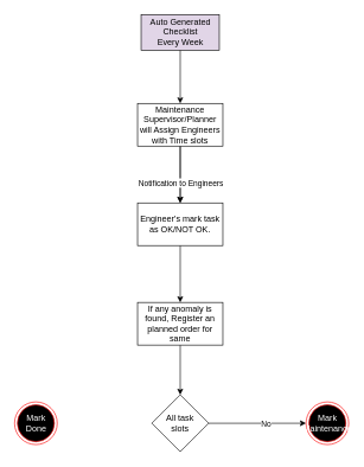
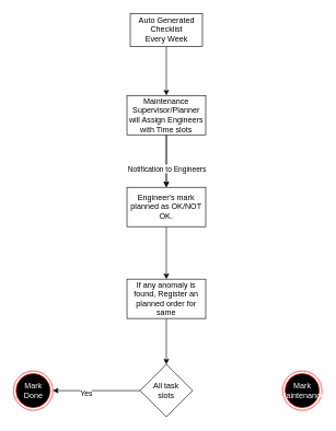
  <mxCell id="0" />
  <mxCell id="1" parent="0" />
  <mxCell id="2" value="" style="edgeStyle=none;html=1;" edge="1" parent="1" source="3" target="7"><mxGeometry relative="1" as="geometry" /></mxCell>
- <mxCell id="3" value="Auto Generated&lt;br&gt;Checklist&lt;br&gt;Every Week" style="html=1;fillColor=#e1d5e7;" vertex="1" parent="1"><mxGeometry x="198" y="20" width="110" height="50" as="geometry" /></mxCell>
+ <mxCell id="3" value="Auto Generated&lt;br&gt;Checklist&lt;br&gt;Every Week" style="html=1;" vertex="1" parent="1"><mxGeometry x="198" y="20" width="110" height="50" as="geometry" /></mxCell>
  <mxCell id="4" value="" style="edgeStyle=none;html=1;" edge="1" parent="1" source="7" target="9"><mxGeometry relative="1" as="geometry" /></mxCell>
  <mxCell id="5" value="" style="edgeStyle=none;html=1;" edge="1" parent="1" source="7" target="9"><mxGeometry relative="1" as="geometry" /></mxCell>
  <mxCell id="6" value="Notification to Engineers" style="edgeLabel;html=1;align=center;verticalAlign=middle;resizable=0;points=[];" vertex="1" connectable="0" parent="5"><mxGeometry x="0.275" relative="1" as="geometry"><mxPoint as="offset" /></mxGeometry></mxCell>
  <mxCell id="7" value="Maintenance Supervisor/Planner&lt;br&gt;will Assign Engineers&lt;br&gt;with Time slots" style="whiteSpace=wrap;html=1;" vertex="1" parent="1"><mxGeometry x="193" y="145" width="120" height="60" as="geometry" /></mxCell>
  <mxCell id="8" value="" style="edgeStyle=none;html=1;" edge="1" parent="1" source="9" target="11"><mxGeometry relative="1" as="geometry" /></mxCell>
- <mxCell id="9" value="Engineer's mark task as OK/NOT OK." style="whiteSpace=wrap;html=1;" vertex="1" parent="1"><mxGeometry x="193" y="285" width="120" height="60" as="geometry" /></mxCell>
+ <mxCell id="9" value="Engineer's mark planned as OK/NOT OK." style="whiteSpace=wrap;html=1;" vertex="1" parent="1"><mxGeometry x="193" y="285" width="120" height="60" as="geometry" /></mxCell>
  <mxCell id="10" value="" style="edgeStyle=none;html=1;" edge="1" parent="1" source="11" target="16"><mxGeometry relative="1" as="geometry" /></mxCell>
  <mxCell id="11" value="If any anomaly is found, Register an planned order for same" style="whiteSpace=wrap;html=1;" vertex="1" parent="1"><mxGeometry x="193" y="425" width="120" height="60" as="geometry" /></mxCell>
- <mxCell id="12" style="edgeStyle=none;html=1;entryX=0;entryY=0.5;entryDx=0;entryDy=0;" edge="1" parent="1" source="16" target="17"><mxGeometry relative="1" as="geometry" /></mxCell>
- <mxCell id="13" value="No" style="edgeLabel;html=1;align=center;verticalAlign=middle;resizable=0;points=[];" vertex="1" connectable="0" parent="12"><mxGeometry x="0.162" y="-1" relative="1" as="geometry"><mxPoint as="offset" /></mxGeometry></mxCell>
+ <mxCell id="14" style="edgeStyle=none;html=1;entryX=1;entryY=0.5;entryDx=0;entryDy=0;" edge="1" parent="1" source="16" target="18"><mxGeometry relative="1" as="geometry" /></mxCell>
+ <mxCell id="15" value="Yes" style="edgeLabel;html=1;align=center;verticalAlign=middle;resizable=0;points=[];" vertex="1" connectable="0" parent="14"><mxGeometry x="0.254" y="3" relative="1" as="geometry"><mxPoint as="offset" /></mxGeometry></mxCell>
  <mxCell id="16" value="All task&lt;br&gt;slots" style="rhombus;whiteSpace=wrap;html=1;fillColor=rgb(255, 255, 255);" vertex="1" parent="1"><mxGeometry x="213" y="555" width="80" height="80" as="geometry" /></mxCell>
  <mxCell id="17" value="Mark&lt;br&gt;Maintenance" style="ellipse;html=1;shape=endState;fillColor=#000000;strokeColor=#ff0000;fontColor=#FFFFFF;" vertex="1" parent="1"><mxGeometry x="430" y="565" width="60" height="60" as="geometry" /></mxCell>
  <mxCell id="18" value="Mark&lt;br&gt;Done" style="ellipse;html=1;shape=endState;fillColor=#000000;strokeColor=#ff0000;fontColor=#FFFFFF;" vertex="1" parent="1"><mxGeometry x="20" y="565" width="60" height="60" as="geometry" /></mxCell>
